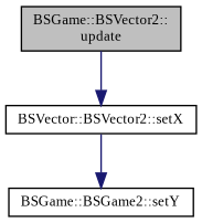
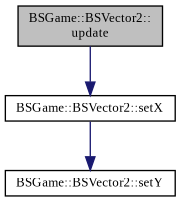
  digraph {
    fontname="Liberation Serif"
    rankdir=TB
    node [color=black fillcolor=white fontname="Liberation Serif" fontsize=10 shape=record style=filled]
    edge [color=midnightblue fontname="Liberation Serif" fontsize=10 labelfontname=Helvetica labelfontsize=10 style=solid]
    n1 [fillcolor=grey75 fontcolor=black height=0.2 label="BSGame::BSVector2::\lupdate" width=0.4]
-   n2 [height=0.2 label="BSVector::BSVector2::setX" width=0.4]
-   n3 [height=0.2 label="BSGame::BSGame2::setY" width=0.4]
+   n2 [height=0.2 label="BSGame::BSVector2::setX" width=0.4]
+   n3 [height=0.2 label="BSGame::BSVector2::setY" width=0.4]
    n1 -> n2
    n2 -> n3
  }
